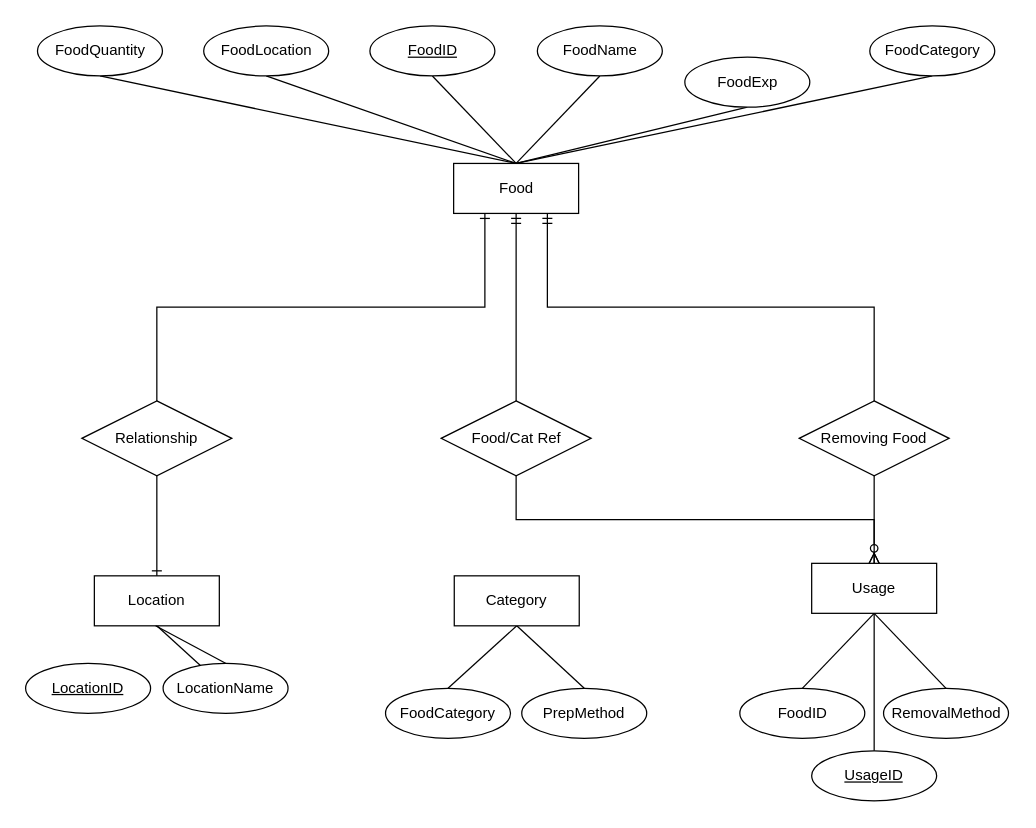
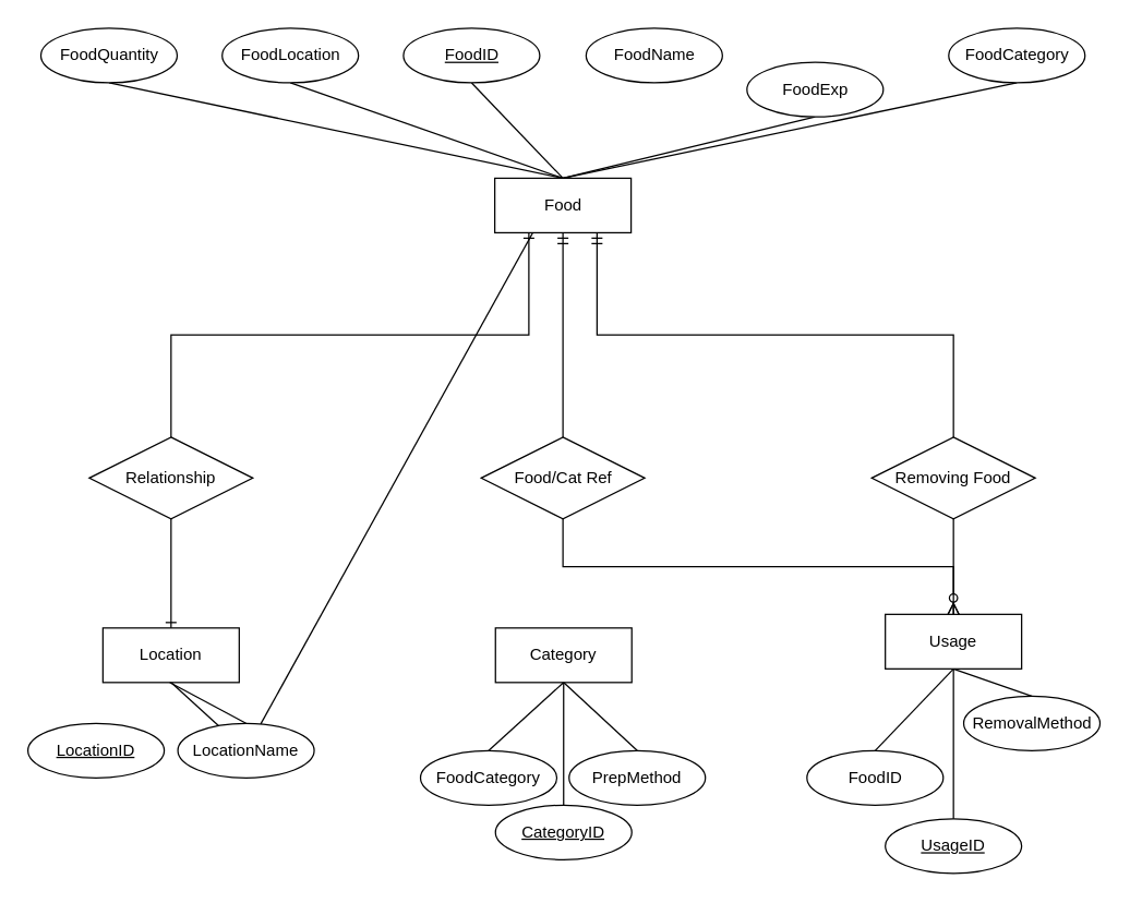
  <mxCell id="0" />
  <mxCell id="1" parent="0" />
  <mxCell id="2" style="rounded=0;orthogonalLoop=1;jettySize=auto;html=1;exitX=0.5;exitY=0;exitDx=0;exitDy=0;entryX=0.5;entryY=1;entryDx=0;entryDy=0;endArrow=none;endFill=0;" parent="1" source="7" target="16" edge="1"><mxGeometry relative="1" as="geometry" /></mxCell>
  <mxCell id="3" style="rounded=0;orthogonalLoop=1;jettySize=auto;html=1;exitX=0.5;exitY=0;exitDx=0;exitDy=0;entryX=0.5;entryY=1;entryDx=0;entryDy=0;endArrow=none;endFill=0;" parent="1" source="7" target="15" edge="1"><mxGeometry relative="1" as="geometry" /></mxCell>
- <mxCell id="4" style="rounded=0;orthogonalLoop=1;jettySize=auto;html=1;exitX=0.5;exitY=0;exitDx=0;exitDy=0;entryX=0.5;entryY=1;entryDx=0;entryDy=0;endArrow=none;endFill=0;" parent="1" source="7" target="17" edge="1"><mxGeometry relative="1" as="geometry" /></mxCell>
+ <mxCell id="4" style="rounded=0;orthogonalLoop=1;jettySize=auto;html=1;exitX=0.5;exitY=0;exitDx=0;exitDy=0;endArrow=none;endFill=0;" parent="1" source="7" target="38" edge="1"><mxGeometry relative="1" as="geometry" /></mxCell>
  <mxCell id="5" style="rounded=0;orthogonalLoop=1;jettySize=auto;html=1;exitX=0.5;exitY=0;exitDx=0;exitDy=0;entryX=0.5;entryY=1;entryDx=0;entryDy=0;endArrow=none;endFill=0;" parent="1" source="7" target="42" edge="1"><mxGeometry relative="1" as="geometry"><mxPoint x="322.5" y="100" as="targetPoint" /></mxGeometry></mxCell>
  <mxCell id="6" style="rounded=0;orthogonalLoop=1;jettySize=auto;html=1;exitX=0.5;exitY=0;exitDx=0;exitDy=0;endArrow=none;endFill=0;entryX=0.5;entryY=1;entryDx=0;entryDy=0;" parent="1" source="7" target="24" edge="1"><mxGeometry relative="1" as="geometry" /></mxCell>
  <mxCell id="7" value="Food" style="whiteSpace=wrap;html=1;align=center;" parent="1" vertex="1"><mxGeometry x="362.5" y="130" width="100" height="40" as="geometry" /></mxCell>
  <mxCell id="8" style="rounded=0;orthogonalLoop=1;jettySize=auto;html=1;exitX=0.5;exitY=1;exitDx=0;exitDy=0;endArrow=none;endFill=0;entryX=0.5;entryY=0;entryDx=0;entryDy=0;" parent="1" source="11" target="18" edge="1"><mxGeometry relative="1" as="geometry"><Array as="points" /></mxGeometry></mxCell>
  <mxCell id="9" style="rounded=0;orthogonalLoop=1;jettySize=auto;html=1;exitX=0.5;exitY=1;exitDx=0;exitDy=0;endArrow=none;endFill=0;entryX=0.5;entryY=0;entryDx=0;entryDy=0;" parent="1" source="11" target="19" edge="1"><mxGeometry relative="1" as="geometry" /></mxCell>
  <mxCell id="10" style="rounded=0;orthogonalLoop=1;jettySize=auto;html=1;exitX=0.5;exitY=1;exitDx=0;exitDy=0;entryX=0.5;entryY=1;entryDx=0;entryDy=0;endArrow=none;endFill=0;" parent="1" source="11" target="35" edge="1"><mxGeometry relative="1" as="geometry" /></mxCell>
  <mxCell id="11" value="Usage" style="whiteSpace=wrap;html=1;align=center;" parent="1" vertex="1"><mxGeometry x="649" y="450" width="100" height="40" as="geometry" /></mxCell>
  <mxCell id="12" style="rounded=0;orthogonalLoop=1;jettySize=auto;html=1;exitX=0.5;exitY=1;exitDx=0;exitDy=0;endArrow=none;endFill=0;entryX=0.5;entryY=0;entryDx=0;entryDy=0;" parent="1" source="14" target="21" edge="1"><mxGeometry relative="1" as="geometry"><Array as="points" /></mxGeometry></mxCell>
  <mxCell id="13" style="rounded=0;orthogonalLoop=1;jettySize=auto;html=1;exitX=0.5;exitY=1;exitDx=0;exitDy=0;endArrow=none;endFill=0;entryX=0.5;entryY=0;entryDx=0;entryDy=0;" parent="1" source="14" target="20" edge="1"><mxGeometry relative="1" as="geometry"><mxPoint x="519.552" y="505.134" as="targetPoint" /></mxGeometry></mxCell>
  <mxCell id="14" value="Category" style="whiteSpace=wrap;html=1;align=center;" parent="1" vertex="1"><mxGeometry x="363" y="460" width="100" height="40" as="geometry" /></mxCell>
  <mxCell id="15" value="FoodExp" style="ellipse;whiteSpace=wrap;html=1;align=center;" parent="1" vertex="1"><mxGeometry x="547.5" y="45" width="100" height="40" as="geometry" /></mxCell>
  <mxCell id="16" value="FoodCategory" style="ellipse;whiteSpace=wrap;html=1;align=center;" parent="1" vertex="1"><mxGeometry x="695.5" y="20" width="100" height="40" as="geometry" /></mxCell>
  <mxCell id="17" value="FoodName" style="ellipse;whiteSpace=wrap;html=1;align=center;" parent="1" vertex="1"><mxGeometry x="429.5" y="20" width="100" height="40" as="geometry" /></mxCell>
  <mxCell id="18" value="FoodID" style="ellipse;whiteSpace=wrap;html=1;align=center;" parent="1" vertex="1"><mxGeometry x="591.5" y="550" width="100" height="40" as="geometry" /></mxCell>
- <mxCell id="19" value="RemovalMethod" style="ellipse;whiteSpace=wrap;html=1;align=center;" parent="1" vertex="1"><mxGeometry x="706.5" y="550" width="100" height="40" as="geometry" /></mxCell>
+ <mxCell id="19" value="RemovalMethod" style="ellipse;whiteSpace=wrap;html=1;align=center;" parent="1" vertex="1"><mxGeometry x="706.5" y="510" width="100" height="40" as="geometry" /></mxCell>
  <mxCell id="20" value="FoodCategory" style="ellipse;whiteSpace=wrap;html=1;align=center;" parent="1" vertex="1"><mxGeometry x="308" y="550" width="100" height="40" as="geometry" /></mxCell>
  <mxCell id="21" value="PrepMethod" style="ellipse;whiteSpace=wrap;html=1;align=center;" parent="1" vertex="1"><mxGeometry x="417" y="550" width="100" height="40" as="geometry" /></mxCell>
  <mxCell id="22" style="rounded=0;orthogonalLoop=1;jettySize=auto;html=1;endArrow=none;endFill=0;entryX=0.5;entryY=0;entryDx=0;entryDy=0;exitX=0.5;exitY=1;exitDx=0;exitDy=0;" parent="1" source="23" target="7" edge="1"><mxGeometry relative="1" as="geometry"><mxPoint x="275" y="50" as="sourcePoint" /></mxGeometry></mxCell>
  <mxCell id="23" value="FoodLocation" style="ellipse;whiteSpace=wrap;html=1;align=center;" parent="1" vertex="1"><mxGeometry x="162.5" y="20" width="100" height="40" as="geometry" /></mxCell>
  <mxCell id="24" value="FoodQuantity" style="ellipse;whiteSpace=wrap;html=1;align=center;" parent="1" vertex="1"><mxGeometry x="29.5" y="20" width="100" height="40" as="geometry" /></mxCell>
  <mxCell id="25" value="Removing Food" style="shape=rhombus;perimeter=rhombusPerimeter;whiteSpace=wrap;html=1;align=center;" parent="1" vertex="1"><mxGeometry x="639" y="320" width="120" height="60" as="geometry" /></mxCell>
  <mxCell id="26" value="" style="fontSize=12;html=1;endArrow=ERzeroToMany;endFill=1;rounded=0;entryX=0.5;entryY=0;entryDx=0;entryDy=0;exitX=0.5;exitY=1;exitDx=0;exitDy=0;edgeStyle=orthogonalEdgeStyle;" parent="1" source="25" target="11" edge="1"><mxGeometry width="100" height="100" relative="1" as="geometry"><mxPoint x="574" y="470" as="sourcePoint" /><mxPoint x="669" y="380" as="targetPoint" /></mxGeometry></mxCell>
  <mxCell id="27" value="" style="edgeStyle=orthogonalEdgeStyle;fontSize=12;html=1;endArrow=ERmandOne;rounded=0;entryX=0.75;entryY=1;entryDx=0;entryDy=0;exitX=0.5;exitY=0;exitDx=0;exitDy=0;" parent="1" source="25" target="7" edge="1"><mxGeometry width="100" height="100" relative="1" as="geometry"><mxPoint x="355" y="140" as="sourcePoint" /><mxPoint x="436" y="100" as="targetPoint" /></mxGeometry></mxCell>
  <mxCell id="28" value="Food/Cat Ref" style="shape=rhombus;perimeter=rhombusPerimeter;whiteSpace=wrap;html=1;align=center;" parent="1" vertex="1"><mxGeometry x="352.5" y="320" width="120" height="60" as="geometry" /></mxCell>
  <mxCell id="29" value="" style="edgeStyle=orthogonalEdgeStyle;fontSize=12;html=1;endArrow=ERmany;rounded=0;exitX=0.5;exitY=1;exitDx=0;exitDy=0;" parent="1" source="28" target="11" edge="1"><mxGeometry width="100" height="100" relative="1" as="geometry"><mxPoint x="582.5" y="420" as="sourcePoint" /><mxPoint x="572.5" y="450" as="targetPoint" /></mxGeometry></mxCell>
  <mxCell id="30" value="" style="fontSize=12;html=1;endArrow=ERmandOne;rounded=0;entryX=0.5;entryY=1;entryDx=0;entryDy=0;edgeStyle=orthogonalEdgeStyle;" parent="1" source="28" target="7" edge="1"><mxGeometry width="100" height="100" relative="1" as="geometry"><mxPoint x="436" y="310" as="sourcePoint" /><mxPoint x="225" y="220" as="targetPoint" /></mxGeometry></mxCell>
  <mxCell id="31" style="rounded=0;orthogonalLoop=1;jettySize=auto;html=1;exitX=0.5;exitY=1;exitDx=0;exitDy=0;endArrow=none;endFill=0;" parent="1" source="32" target="38" edge="1"><mxGeometry relative="1" as="geometry" /></mxCell>
  <mxCell id="32" value="Location" style="whiteSpace=wrap;html=1;align=center;" parent="1" vertex="1"><mxGeometry x="75" y="460" width="100" height="40" as="geometry" /></mxCell>
+ <mxCell id="33" style="rounded=0;orthogonalLoop=1;jettySize=auto;html=1;exitX=0.5;exitY=0;exitDx=0;exitDy=0;endArrow=none;endFill=0;" parent="1" source="34" target="14" edge="1"><mxGeometry relative="1" as="geometry" /></mxCell>
+ <mxCell id="34" value="CategoryID" style="ellipse;whiteSpace=wrap;html=1;align=center;fontStyle=4;" parent="1" vertex="1"><mxGeometry x="363" y="590" width="100" height="40" as="geometry" /></mxCell>
  <mxCell id="35" value="UsageID" style="ellipse;whiteSpace=wrap;html=1;align=center;fontStyle=4;" parent="1" vertex="1"><mxGeometry x="649" y="600" width="100" height="40" as="geometry" /></mxCell>
  <mxCell id="36" value="LocationID" style="ellipse;whiteSpace=wrap;html=1;align=center;fontStyle=4;" parent="1" vertex="1"><mxGeometry x="20" y="530" width="100" height="40" as="geometry" /></mxCell>
  <mxCell id="37" style="rounded=0;orthogonalLoop=1;jettySize=auto;html=1;exitX=0.5;exitY=0;exitDx=0;exitDy=0;endArrow=none;endFill=0;" parent="1" source="38" edge="1"><mxGeometry relative="1" as="geometry"><mxPoint x="124" y="500" as="targetPoint" /></mxGeometry></mxCell>
  <mxCell id="38" value="LocationName" style="ellipse;whiteSpace=wrap;html=1;align=center;" parent="1" vertex="1"><mxGeometry x="130" y="530" width="100" height="40" as="geometry" /></mxCell>
  <mxCell id="39" value="" style="fontSize=12;html=1;endArrow=ERone;endFill=1;rounded=0;edgeStyle=orthogonalEdgeStyle;entryX=0.5;entryY=0;entryDx=0;entryDy=0;exitX=0.5;exitY=1;exitDx=0;exitDy=0;" parent="1" source="40" target="32" edge="1"><mxGeometry width="100" height="100" relative="1" as="geometry"><mxPoint x="125" y="360" as="sourcePoint" /><mxPoint x="210" y="430" as="targetPoint" /></mxGeometry></mxCell>
  <mxCell id="40" value="Relationship" style="shape=rhombus;perimeter=rhombusPerimeter;whiteSpace=wrap;html=1;align=center;" parent="1" vertex="1"><mxGeometry x="65" y="320" width="120" height="60" as="geometry" /></mxCell>
  <mxCell id="41" value="" style="fontSize=12;html=1;endArrow=ERone;endFill=1;rounded=0;entryX=0.25;entryY=1;entryDx=0;entryDy=0;exitX=0.5;exitY=0;exitDx=0;exitDy=0;edgeStyle=orthogonalEdgeStyle;" parent="1" source="40" target="7" edge="1"><mxGeometry width="100" height="100" relative="1" as="geometry"><mxPoint x="215" y="300" as="sourcePoint" /><mxPoint x="315" y="200" as="targetPoint" /></mxGeometry></mxCell>
  <mxCell id="42" value="FoodID" style="ellipse;whiteSpace=wrap;html=1;align=center;fontStyle=4;" parent="1" vertex="1"><mxGeometry x="295.5" y="20" width="100" height="40" as="geometry" /></mxCell>
